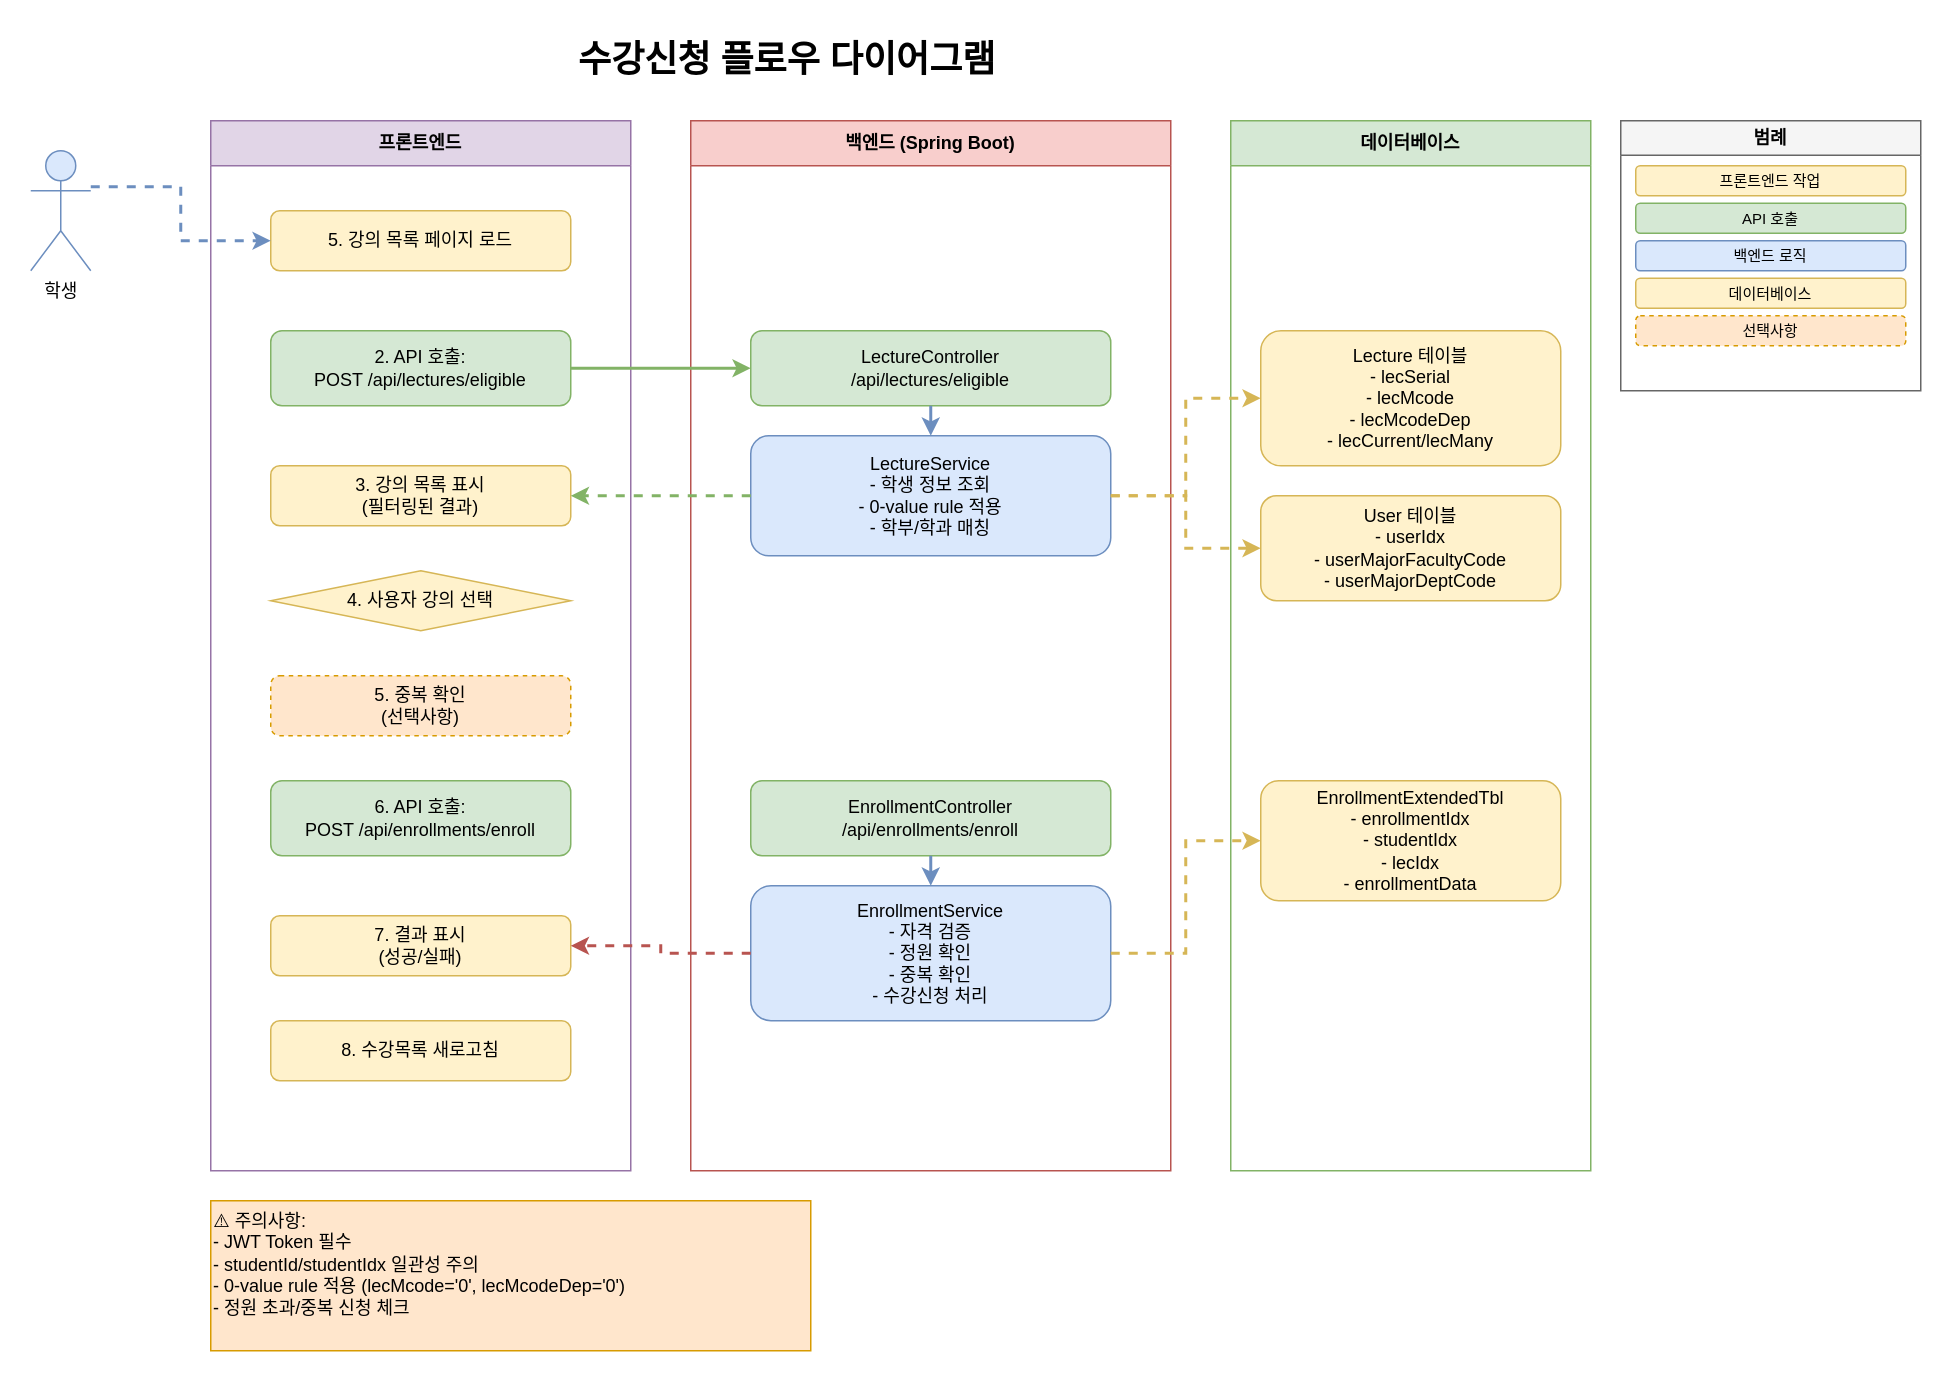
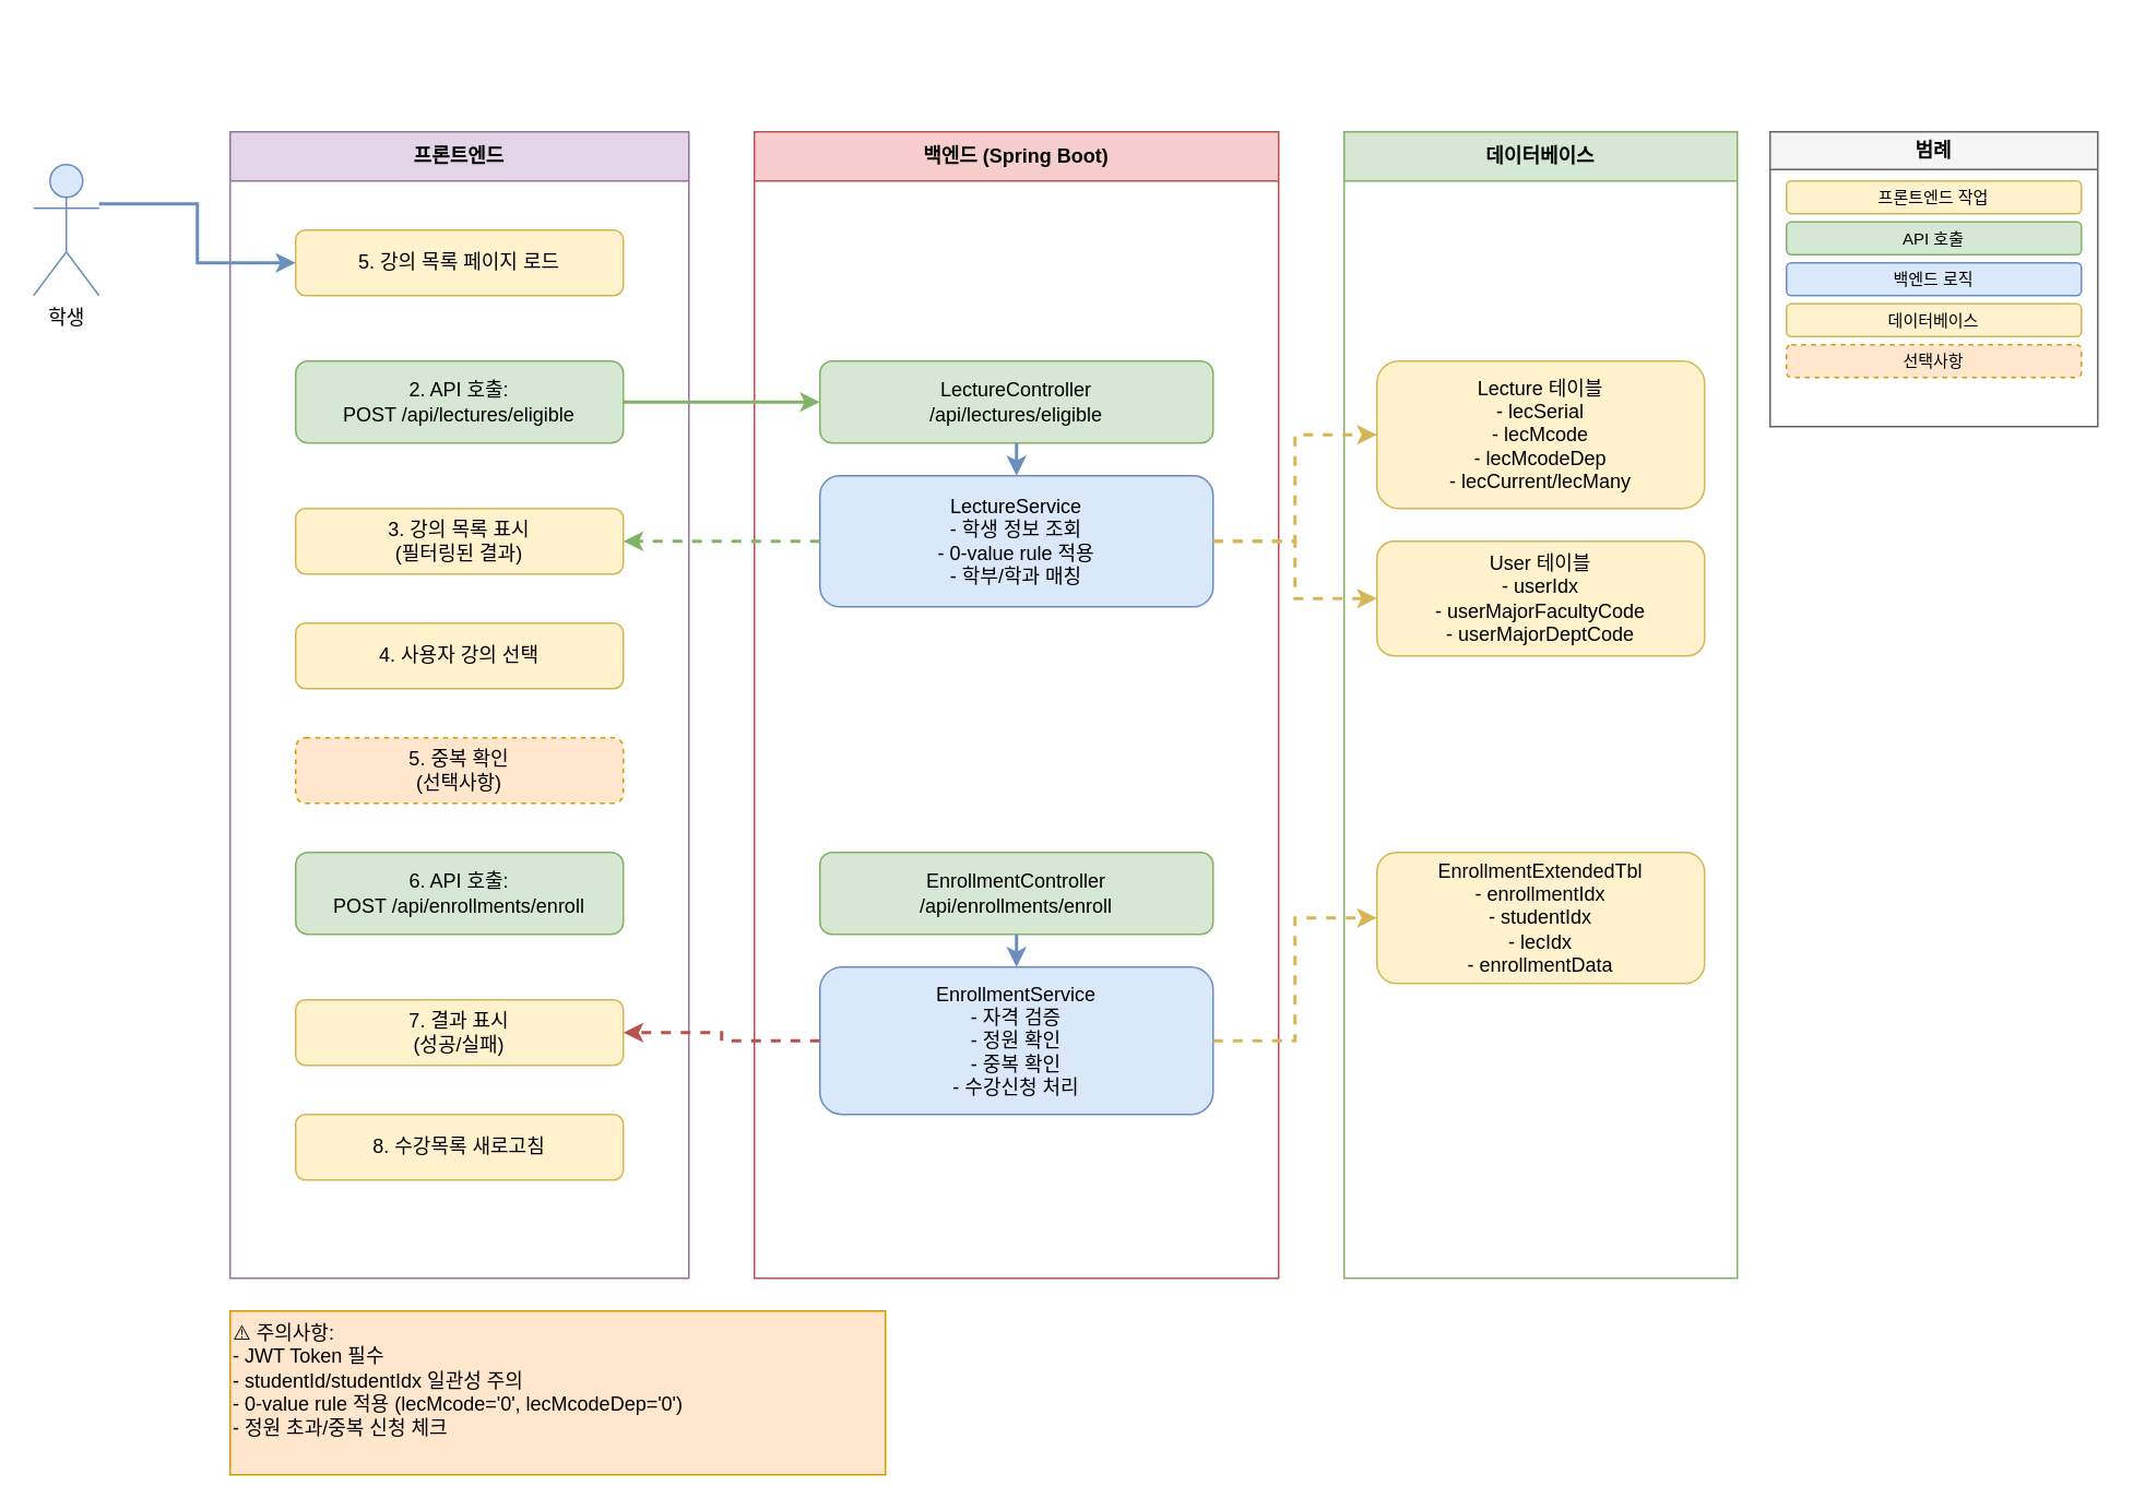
  <mxCell id="0" />
  <mxCell id="1" parent="0" />
- <mxCell id="2" value="수강신청 플로우 다이어그램" style="text;html=1;strokeColor=none;fillColor=none;align=center;verticalAlign=middle;whiteSpace=wrap;rounded=0;fontSize=24;fontStyle=1;labelBackgroundColor=default;" parent="1" vertex="1"><mxGeometry x="340" y="20" width="369" height="40" as="geometry" /></mxCell>
  <mxCell id="3" value="학생" style="shape=umlActor;verticalLabelPosition=bottom;verticalAlign=top;html=1;outlineConnect=0;fillColor=#dae8fc;strokeColor=#6c8ebf;" parent="1" vertex="1"><mxGeometry x="20" y="100" width="40" height="80" as="geometry" /></mxCell>
  <mxCell id="4" value="프론트엔드" style="swimlane;whiteSpace=wrap;html=1;fillColor=#e1d5e7;strokeColor=#9673a6;startSize=30;" parent="1" vertex="1"><mxGeometry x="140" y="80" width="280" height="700" as="geometry" /></mxCell>
  <mxCell id="5" value="5. 강의 목록 페이지 로드" style="rounded=1;whiteSpace=wrap;html=1;fillColor=#fff2cc;strokeColor=#d6b656;" parent="4" vertex="1"><mxGeometry x="40" y="60" width="200" height="40" as="geometry" /></mxCell>
  <mxCell id="6" value="2. API 호출:&#10;POST /api/lectures/eligible" style="rounded=1;whiteSpace=wrap;html=1;fillColor=#d5e8d4;strokeColor=#82b366;" parent="4" vertex="1"><mxGeometry x="40" y="140" width="200" height="50" as="geometry" /></mxCell>
  <mxCell id="7" value="3. 강의 목록 표시&#10;(필터링된 결과)" style="rounded=1;whiteSpace=wrap;html=1;fillColor=#fff2cc;strokeColor=#d6b656;" parent="4" vertex="1"><mxGeometry x="40" y="230" width="200" height="40" as="geometry" /></mxCell>
- <mxCell id="8" value="4. 사용자 강의 선택" style="rhombus;whiteSpace=wrap;html=1;fillColor=#fff2cc;strokeColor=#d6b656;" parent="4" vertex="1"><mxGeometry x="40" y="300" width="200" height="40" as="geometry" /></mxCell>
+ <mxCell id="8" value="4. 사용자 강의 선택" style="rounded=1;whiteSpace=wrap;html=1;fillColor=#fff2cc;strokeColor=#d6b656;" parent="4" vertex="1"><mxGeometry x="40" y="300" width="200" height="40" as="geometry" /></mxCell>
  <mxCell id="9" value="5. 중복 확인&#10;(선택사항)" style="rounded=1;whiteSpace=wrap;html=1;fillColor=#ffe6cc;strokeColor=#d79b00;dashed=1;" parent="4" vertex="1"><mxGeometry x="40" y="370" width="200" height="40" as="geometry" /></mxCell>
  <mxCell id="10" value="6. API 호출:&#10;POST /api/enrollments/enroll" style="rounded=1;whiteSpace=wrap;html=1;fillColor=#d5e8d4;strokeColor=#82b366;" parent="4" vertex="1"><mxGeometry x="40" y="440" width="200" height="50" as="geometry" /></mxCell>
  <mxCell id="11" value="7. 결과 표시&#10;(성공/실패)" style="rounded=1;whiteSpace=wrap;html=1;fillColor=#fff2cc;strokeColor=#d6b656;" parent="4" vertex="1"><mxGeometry x="40" y="530" width="200" height="40" as="geometry" /></mxCell>
  <mxCell id="12" value="8. 수강목록 새로고침" style="rounded=1;whiteSpace=wrap;html=1;fillColor=#fff2cc;strokeColor=#d6b656;" parent="4" vertex="1"><mxGeometry x="40" y="600" width="200" height="40" as="geometry" /></mxCell>
  <mxCell id="13" value="백엔드 (Spring Boot)" style="swimlane;whiteSpace=wrap;html=1;fillColor=#f8cecc;strokeColor=#b85450;startSize=30;" parent="1" vertex="1"><mxGeometry x="460" y="80" width="320" height="700" as="geometry" /></mxCell>
  <mxCell id="14" value="LectureController&#10;/api/lectures/eligible" style="rounded=1;whiteSpace=wrap;html=1;fillColor=#d5e8d4;strokeColor=#82b366;" parent="13" vertex="1"><mxGeometry x="40" y="140" width="240" height="50" as="geometry" /></mxCell>
  <mxCell id="15" value="LectureService&#10;- 학생 정보 조회&#10;- 0-value rule 적용&#10;- 학부/학과 매칭" style="rounded=1;whiteSpace=wrap;html=1;fillColor=#dae8fc;strokeColor=#6c8ebf;" parent="13" vertex="1"><mxGeometry x="40" y="210" width="240" height="80" as="geometry" /></mxCell>
  <mxCell id="16" value="EnrollmentController&#10;/api/enrollments/enroll" style="rounded=1;whiteSpace=wrap;html=1;fillColor=#d5e8d4;strokeColor=#82b366;" parent="13" vertex="1"><mxGeometry x="40" y="440" width="240" height="50" as="geometry" /></mxCell>
  <mxCell id="17" value="EnrollmentService&#10;- 자격 검증&#10;- 정원 확인&#10;- 중복 확인&#10;- 수강신청 처리" style="rounded=1;whiteSpace=wrap;html=1;fillColor=#dae8fc;strokeColor=#6c8ebf;" parent="13" vertex="1"><mxGeometry x="40" y="510" width="240" height="90" as="geometry" /></mxCell>
  <mxCell id="18" value="데이터베이스" style="swimlane;whiteSpace=wrap;html=1;fillColor=#d5e8d4;strokeColor=#82b366;startSize=30;" parent="1" vertex="1"><mxGeometry x="820" y="80" width="240" height="700" as="geometry" /></mxCell>
  <mxCell id="19" value="Lecture 테이블&#10;- lecSerial&#10;- lecMcode&#10;- lecMcodeDep&#10;- lecCurrent/lecMany" style="rounded=1;whiteSpace=wrap;html=1;fillColor=#fff2cc;strokeColor=#d6b656;" parent="18" vertex="1"><mxGeometry x="20" y="140" width="200" height="90" as="geometry" /></mxCell>
  <mxCell id="20" value="User 테이블&#10;- userIdx&#10;- userMajorFacultyCode&#10;- userMajorDeptCode" style="rounded=1;whiteSpace=wrap;html=1;fillColor=#fff2cc;strokeColor=#d6b656;" parent="18" vertex="1"><mxGeometry x="20" y="250" width="200" height="70" as="geometry" /></mxCell>
  <mxCell id="21" value="EnrollmentExtendedTbl&#10;- enrollmentIdx&#10;- studentIdx&#10;- lecIdx&#10;- enrollmentData" style="rounded=1;whiteSpace=wrap;html=1;fillColor=#fff2cc;strokeColor=#d6b656;" parent="18" vertex="1"><mxGeometry x="20" y="440" width="200" height="80" as="geometry" /></mxCell>
  <mxCell id="22" value="" style="edgeStyle=orthogonalEdgeStyle;rounded=0;orthogonalLoop=1;jettySize=auto;html=1;exitX=1;exitY=0.5;exitDx=0;exitDy=0;entryX=0;entryY=0.5;entryDx=0;entryDy=0;strokeWidth=2;fillColor=#d5e8d4;strokeColor=#82b366;" parent="1" source="6" target="14" edge="1"><mxGeometry relative="1" as="geometry" /></mxCell>
  <mxCell id="23" value="" style="edgeStyle=orthogonalEdgeStyle;rounded=0;orthogonalLoop=1;jettySize=auto;html=1;exitX=0.5;exitY=1;exitDx=0;exitDy=0;entryX=0.5;entryY=0;entryDx=0;entryDy=0;strokeWidth=2;fillColor=#dae8fc;strokeColor=#6c8ebf;" parent="1" source="14" target="15" edge="1"><mxGeometry relative="1" as="geometry" /></mxCell>
  <mxCell id="24" value="" style="edgeStyle=orthogonalEdgeStyle;rounded=0;orthogonalLoop=1;jettySize=auto;html=1;exitX=1;exitY=0.5;exitDx=0;exitDy=0;entryX=0;entryY=0.5;entryDx=0;entryDy=0;strokeWidth=2;dashed=1;fillColor=#fff2cc;strokeColor=#d6b656;" parent="1" source="15" target="19" edge="1"><mxGeometry relative="1" as="geometry" /></mxCell>
  <mxCell id="25" value="" style="edgeStyle=orthogonalEdgeStyle;rounded=0;orthogonalLoop=1;jettySize=auto;html=1;exitX=1;exitY=0.5;exitDx=0;exitDy=0;entryX=0;entryY=0.5;entryDx=0;entryDy=0;strokeWidth=2;dashed=1;fillColor=#fff2cc;strokeColor=#d6b656;" parent="1" source="15" target="20" edge="1"><mxGeometry relative="1" as="geometry" /></mxCell>
  <mxCell id="26" value="" style="edgeStyle=orthogonalEdgeStyle;rounded=0;orthogonalLoop=1;jettySize=auto;html=1;exitX=0;exitY=0.5;exitDx=0;exitDy=0;entryX=1;entryY=0.5;entryDx=0;entryDy=0;strokeWidth=2;fillColor=#d5e8d4;strokeColor=#82b366;dashed=1;" parent="1" source="15" target="7" edge="1"><mxGeometry relative="1" as="geometry" /></mxCell>
  <mxCell id="27" value="" style="edgeStyle=orthogonalEdgeStyle;rounded=0;orthogonalLoop=1;jettySize=auto;html=1;exitX=0.5;exitY=1;exitDx=0;exitDy=0;entryX=0.5;entryY=0;entryDx=0;entryDy=0;strokeWidth=2;fillColor=#dae8fc;strokeColor=#6c8ebf;" parent="1" source="16" target="17" edge="1"><mxGeometry relative="1" as="geometry" /></mxCell>
  <mxCell id="28" value="" style="edgeStyle=orthogonalEdgeStyle;rounded=0;orthogonalLoop=1;jettySize=auto;html=1;exitX=1;exitY=0.5;exitDx=0;exitDy=0;entryX=0;entryY=0.5;entryDx=0;entryDy=0;strokeWidth=2;dashed=1;fillColor=#fff2cc;strokeColor=#d6b656;" parent="1" source="17" target="21" edge="1"><mxGeometry relative="1" as="geometry" /></mxCell>
  <mxCell id="29" value="" style="edgeStyle=orthogonalEdgeStyle;rounded=0;orthogonalLoop=1;jettySize=auto;html=1;exitX=0;exitY=0.5;exitDx=0;exitDy=0;entryX=1;entryY=0.5;entryDx=0;entryDy=0;strokeWidth=2;fillColor=#f8cecc;strokeColor=#b85450;dashed=1;" parent="1" source="17" target="11" edge="1"><mxGeometry relative="1" as="geometry" /></mxCell>
- <mxCell id="30" value="" style="edgeStyle=orthogonalEdgeStyle;rounded=0;orthogonalLoop=1;jettySize=auto;html=1;exitX=1;exitY=0.3;exitDx=0;exitDy=0;exitPerimeter=0;entryX=0;entryY=0.5;entryDx=0;entryDy=0;strokeWidth=2;fillColor=#dae8fc;strokeColor=#6c8ebf;dashed=1;" parent="1" source="3" target="5" edge="1"><mxGeometry relative="1" as="geometry" /></mxCell>
+ <mxCell id="30" value="" style="edgeStyle=orthogonalEdgeStyle;rounded=0;orthogonalLoop=1;jettySize=auto;html=1;exitX=1;exitY=0.3;exitDx=0;exitDy=0;exitPerimeter=0;entryX=0;entryY=0.5;entryDx=0;entryDy=0;strokeWidth=2;fillColor=#dae8fc;strokeColor=#6c8ebf;" parent="1" source="3" target="5" edge="1"><mxGeometry relative="1" as="geometry" /></mxCell>
  <mxCell id="31" value="범례" style="swimlane;whiteSpace=wrap;html=1;fillColor=#f5f5f5;strokeColor=#666666;fontStyle=1" parent="1" vertex="1"><mxGeometry x="1080" y="80" width="200" height="180" as="geometry" /></mxCell>
  <mxCell id="32" value="프론트엔드 작업" style="rounded=1;whiteSpace=wrap;html=1;fillColor=#fff2cc;strokeColor=#d6b656;fontSize=10;" parent="31" vertex="1"><mxGeometry x="10" y="30" width="180" height="20" as="geometry" /></mxCell>
  <mxCell id="33" value="API 호출" style="rounded=1;whiteSpace=wrap;html=1;fillColor=#d5e8d4;strokeColor=#82b366;fontSize=10;" parent="31" vertex="1"><mxGeometry x="10" y="55" width="180" height="20" as="geometry" /></mxCell>
  <mxCell id="34" value="백엔드 로직" style="rounded=1;whiteSpace=wrap;html=1;fillColor=#dae8fc;strokeColor=#6c8ebf;fontSize=10;" parent="31" vertex="1"><mxGeometry x="10" y="80" width="180" height="20" as="geometry" /></mxCell>
  <mxCell id="35" value="데이터베이스" style="rounded=1;whiteSpace=wrap;html=1;fillColor=#fff2cc;strokeColor=#d6b656;fontSize=10;" parent="31" vertex="1"><mxGeometry x="10" y="105" width="180" height="20" as="geometry" /></mxCell>
  <mxCell id="36" value="선택사항" style="rounded=1;whiteSpace=wrap;html=1;fillColor=#ffe6cc;strokeColor=#d79b00;dashed=1;fontSize=10;" parent="31" vertex="1"><mxGeometry x="10" y="130" width="180" height="20" as="geometry" /></mxCell>
  <mxCell id="37" value="⚠️ 주의사항:&#10;- JWT Token 필수&#10;- studentId/studentIdx 일관성 주의&#10;- 0-value rule 적용 (lecMcode='0', lecMcodeDep='0')&#10;- 정원 초과/중복 신청 체크" style="rounded=0;whiteSpace=wrap;html=1;fillColor=#ffe6cc;strokeColor=#d79b00;align=left;verticalAlign=top;" parent="1" vertex="1"><mxGeometry x="140" y="800" width="400" height="100" as="geometry" /></mxCell>
